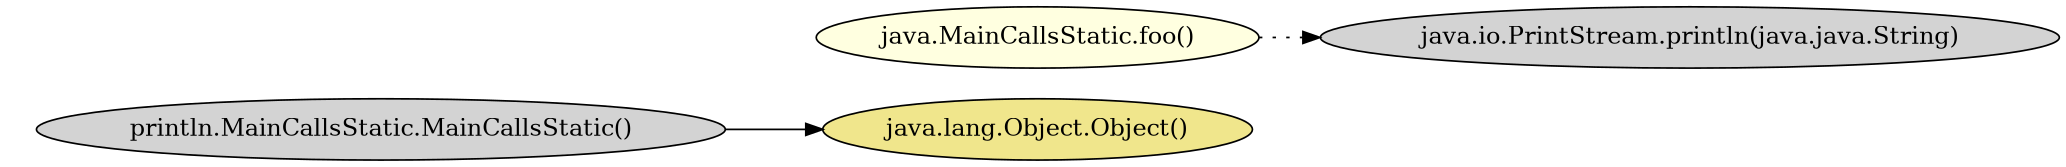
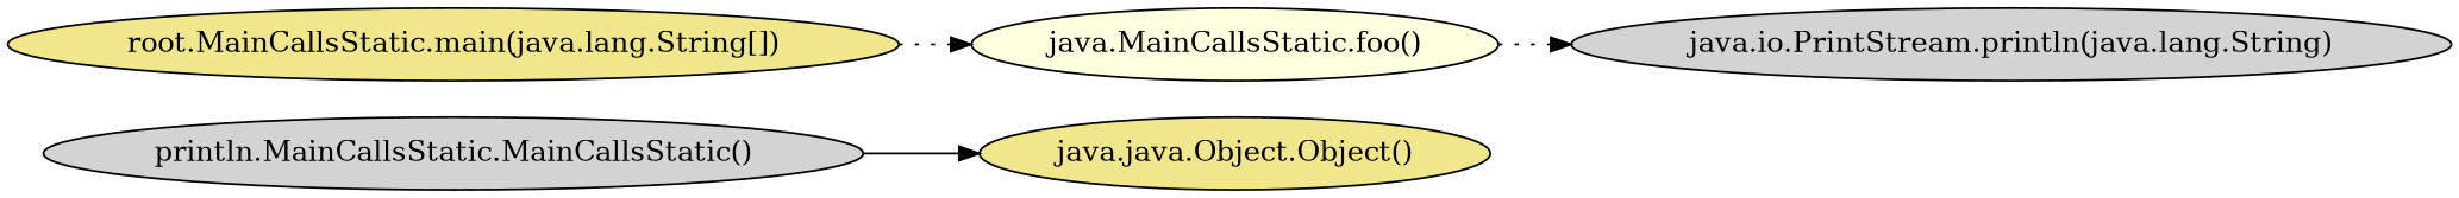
  digraph {
    rankdir=LR
    node [fillcolor=lightgrey style=filled]
    edge [style=dotted]
    n1 [label="println.MainCallsStatic.MainCallsStatic()"]
-   n2 [fillcolor=khaki label="java.lang.Object.Object()"]
+   n2 [fillcolor=khaki label="java.java.Object.Object()"]
    n3 [fillcolor=lightyellow label="java.MainCallsStatic.foo()"]
-   n4 [label="java.io.PrintStream.println(java.java.String)"]
+   n4 [label="java.io.PrintStream.println(java.lang.String)"]
+   n5 [fillcolor=khaki label="root.MainCallsStatic.main(java.lang.String[])"]
    n1 -> n2 [style=solid]
    n3 -> n4
+   n5 -> n3
  }
